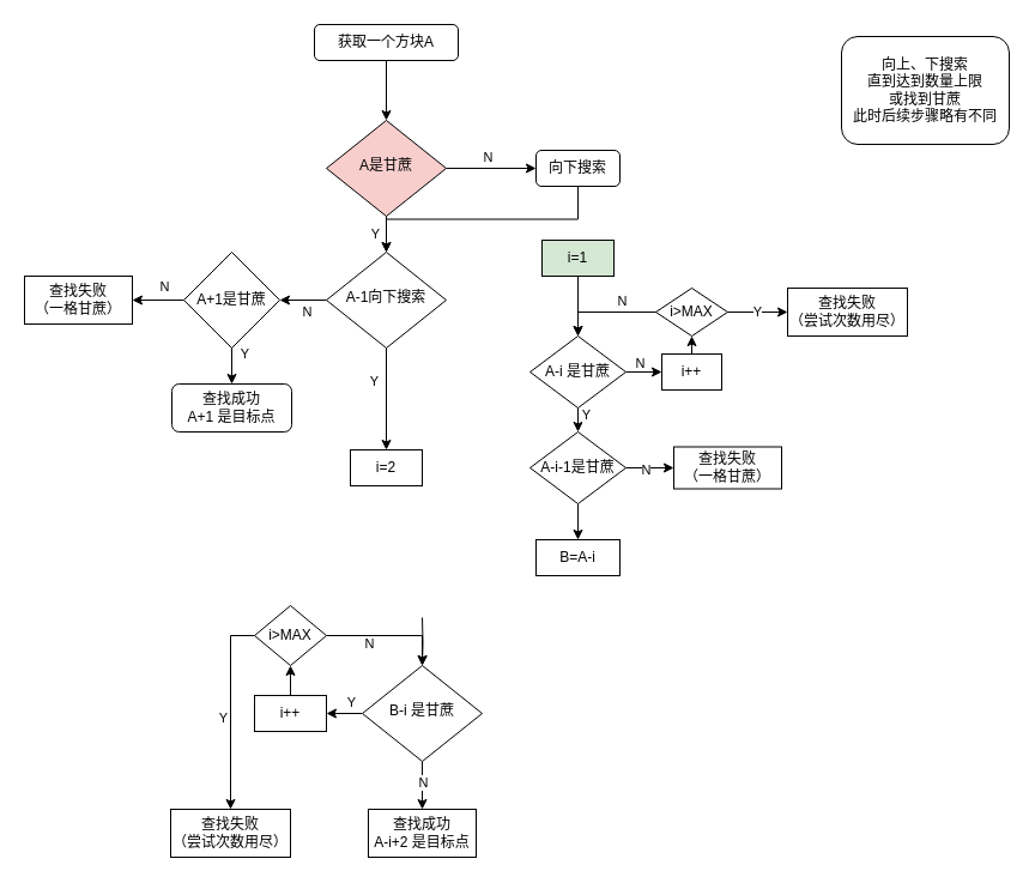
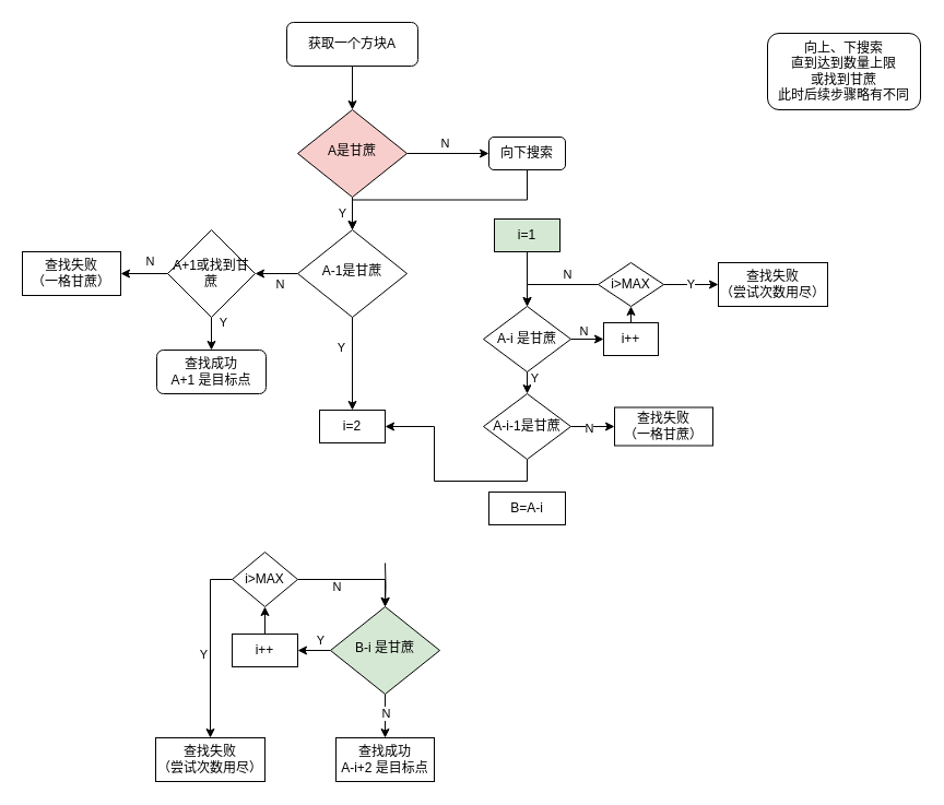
  <mxCell id="0" />
  <mxCell id="1" parent="0" />
  <mxCell id="2" style="edgeStyle=orthogonalEdgeStyle;rounded=0;orthogonalLoop=1;jettySize=auto;html=1;exitX=0.5;exitY=1;exitDx=0;exitDy=0;entryX=0.5;entryY=0;entryDx=0;entryDy=0;" edge="1" parent="1" source="3" target="8"><mxGeometry relative="1" as="geometry" /></mxCell>
- <mxCell id="3" value="获取一个方块A" style="rounded=1;whiteSpace=wrap;html=1;fontSize=12;glass=0;strokeWidth=1;shadow=0;" parent="1" vertex="1"><mxGeometry x="262" y="20" width="120" height="30" as="geometry" /></mxCell>
+ <mxCell id="3" value="获取一个方块A" style="rounded=1;whiteSpace=wrap;html=1;fontSize=12;glass=0;strokeWidth=1;shadow=0;" parent="1" vertex="1"><mxGeometry x="262" y="20" width="120" height="40" as="geometry" /></mxCell>
  <mxCell id="4" style="edgeStyle=orthogonalEdgeStyle;rounded=0;orthogonalLoop=1;jettySize=auto;html=1;exitX=0.5;exitY=1;exitDx=0;exitDy=0;entryX=0.5;entryY=0;entryDx=0;entryDy=0;" edge="1" parent="1" source="8" target="12"><mxGeometry relative="1" as="geometry" /></mxCell>
  <mxCell id="5" value="Y" style="edgeLabel;html=1;align=center;verticalAlign=middle;resizable=0;points=[];" vertex="1" connectable="0" parent="4"><mxGeometry x="-0.457" y="3" relative="1" as="geometry"><mxPoint x="-13" y="6" as="offset" /></mxGeometry></mxCell>
  <mxCell id="6" style="edgeStyle=orthogonalEdgeStyle;rounded=0;orthogonalLoop=1;jettySize=auto;html=1;exitX=1;exitY=0.5;exitDx=0;exitDy=0;entryX=0;entryY=0.5;entryDx=0;entryDy=0;" edge="1" parent="1" source="8" target="34"><mxGeometry relative="1" as="geometry"><mxPoint x="632" y="140" as="targetPoint" /></mxGeometry></mxCell>
  <mxCell id="7" value="N" style="edgeLabel;html=1;align=center;verticalAlign=middle;resizable=0;points=[];" vertex="1" connectable="0" parent="6"><mxGeometry x="-0.106" y="1" relative="1" as="geometry"><mxPoint y="-9" as="offset" /></mxGeometry></mxCell>
  <mxCell id="8" value="A是甘蔗" style="rhombus;whiteSpace=wrap;html=1;shadow=0;fontFamily=Helvetica;fontSize=12;align=center;strokeWidth=1;spacing=6;spacingTop=-4;fillColor=#f8cecc;" parent="1" vertex="1"><mxGeometry x="272" y="100" width="100" height="80" as="geometry" /></mxCell>
  <mxCell id="9" style="edgeStyle=orthogonalEdgeStyle;rounded=0;orthogonalLoop=1;jettySize=auto;html=1;exitX=0;exitY=0.5;exitDx=0;exitDy=0;" edge="1" parent="1" source="12" target="23"><mxGeometry relative="1" as="geometry"><mxPoint x="442" y="250" as="targetPoint" /></mxGeometry></mxCell>
  <mxCell id="10" value="N" style="edgeLabel;html=1;align=center;verticalAlign=middle;resizable=0;points=[];" vertex="1" connectable="0" parent="9"><mxGeometry x="-0.174" y="9" relative="1" as="geometry"><mxPoint as="offset" /></mxGeometry></mxCell>
  <mxCell id="11" value="Y" style="edgeStyle=orthogonalEdgeStyle;rounded=0;orthogonalLoop=1;jettySize=auto;html=1;exitX=0.5;exitY=1;exitDx=0;exitDy=0;entryX=0.5;entryY=0;entryDx=0;entryDy=0;" edge="1" parent="1" source="12" target="28"><mxGeometry x="-0.333" y="-10" relative="1" as="geometry"><mxPoint as="offset" /></mxGeometry></mxCell>
- <mxCell id="12" value="A-1向下搜索" style="rhombus;whiteSpace=wrap;html=1;shadow=0;fontFamily=Helvetica;fontSize=12;align=center;strokeWidth=1;spacing=6;spacingTop=-4;" parent="1" vertex="1"><mxGeometry x="272" y="210" width="100" height="80" as="geometry" /></mxCell>
+ <mxCell id="12" value="A-1是甘蔗" style="rhombus;whiteSpace=wrap;html=1;shadow=0;fontFamily=Helvetica;fontSize=12;align=center;strokeWidth=1;spacing=6;spacingTop=-4;" parent="1" vertex="1"><mxGeometry x="272" y="210" width="100" height="80" as="geometry" /></mxCell>
  <mxCell id="13" style="edgeStyle=orthogonalEdgeStyle;rounded=0;orthogonalLoop=1;jettySize=auto;html=1;exitX=0.5;exitY=1;exitDx=0;exitDy=0;" edge="1" parent="1" source="17" target="18"><mxGeometry relative="1" as="geometry"><mxPoint x="462" y="545" as="targetPoint" /><mxPoint x="352" y="595" as="sourcePoint" /></mxGeometry></mxCell>
  <mxCell id="14" value="N" style="edgeLabel;html=1;align=center;verticalAlign=middle;resizable=0;points=[];" vertex="1" connectable="0" parent="13"><mxGeometry x="-0.126" y="1" relative="1" as="geometry"><mxPoint x="-1" as="offset" /></mxGeometry></mxCell>
  <mxCell id="15" style="edgeStyle=orthogonalEdgeStyle;rounded=0;orthogonalLoop=1;jettySize=auto;html=1;exitX=0;exitY=0.5;exitDx=0;exitDy=0;entryX=1;entryY=0.5;entryDx=0;entryDy=0;" edge="1" parent="1" source="17" target="30"><mxGeometry relative="1" as="geometry"><mxPoint x="252" y="605" as="targetPoint" /></mxGeometry></mxCell>
  <mxCell id="16" value="Y" style="edgeLabel;html=1;align=center;verticalAlign=middle;resizable=0;points=[];" vertex="1" connectable="0" parent="15"><mxGeometry x="-0.337" relative="1" as="geometry"><mxPoint y="-10" as="offset" /></mxGeometry></mxCell>
- <mxCell id="17" value="B-i 是甘蔗" style="rhombus;whiteSpace=wrap;html=1;shadow=0;fontFamily=Helvetica;fontSize=12;align=center;strokeWidth=1;spacing=6;spacingTop=-4;" vertex="1" parent="1"><mxGeometry x="302" y="555" width="100" height="80" as="geometry" /></mxCell>
+ <mxCell id="17" value="B-i 是甘蔗" style="rhombus;whiteSpace=wrap;html=1;shadow=0;fontFamily=Helvetica;fontSize=12;align=center;strokeWidth=1;spacing=6;spacingTop=-4;fillColor=#d5e8d4;" vertex="1" parent="1"><mxGeometry x="302" y="555" width="100" height="80" as="geometry" /></mxCell>
  <mxCell id="18" value="查找成功&lt;br&gt;A-i+2 是目标点" style="rounded=0;whiteSpace=wrap;html=1;" vertex="1" parent="1"><mxGeometry x="307" y="675" width="90" height="40" as="geometry" /></mxCell>
  <mxCell id="19" style="edgeStyle=orthogonalEdgeStyle;rounded=0;orthogonalLoop=1;jettySize=auto;html=1;exitX=0.5;exitY=1;exitDx=0;exitDy=0;entryX=0.5;entryY=0;entryDx=0;entryDy=0;" edge="1" parent="1" source="23" target="26"><mxGeometry relative="1" as="geometry" /></mxCell>
  <mxCell id="20" value="Y" style="edgeLabel;html=1;align=center;verticalAlign=middle;resizable=0;points=[];" vertex="1" connectable="0" parent="19"><mxGeometry x="-0.431" relative="1" as="geometry"><mxPoint x="10" y="-5" as="offset" /></mxGeometry></mxCell>
  <mxCell id="21" style="edgeStyle=orthogonalEdgeStyle;rounded=0;orthogonalLoop=1;jettySize=auto;html=1;exitX=0;exitY=0.5;exitDx=0;exitDy=0;entryX=1;entryY=0.5;entryDx=0;entryDy=0;" edge="1" parent="1" source="23" target="24"><mxGeometry relative="1" as="geometry"><mxPoint x="303" y="250" as="targetPoint" /></mxGeometry></mxCell>
  <mxCell id="22" value="N" style="edgeLabel;html=1;align=center;verticalAlign=middle;resizable=0;points=[];" vertex="1" connectable="0" parent="21"><mxGeometry x="-0.203" y="-1" relative="1" as="geometry"><mxPoint y="-11" as="offset" /></mxGeometry></mxCell>
- <mxCell id="23" value="A+1是甘蔗" style="rhombus;whiteSpace=wrap;html=1;" vertex="1" parent="1"><mxGeometry x="153" y="210" width="80" height="80" as="geometry" /></mxCell>
+ <mxCell id="23" value="A+1或找到甘蔗" style="rhombus;whiteSpace=wrap;html=1;" vertex="1" parent="1"><mxGeometry x="153" y="210" width="80" height="80" as="geometry" /></mxCell>
  <mxCell id="24" value="查找失败&lt;br&gt;（一格甘蔗）" style="rounded=0;whiteSpace=wrap;html=1;" vertex="1" parent="1"><mxGeometry x="20" y="230" width="90" height="40" as="geometry" /></mxCell>
- <mxCell id="25" value="向上、下搜索&lt;br&gt;直到达到数量上限&lt;br&gt;或找到甘蔗&lt;br&gt;此时后续步骤略有不同" style="rounded=1;whiteSpace=wrap;html=1;" vertex="1" parent="1"><mxGeometry x="702" y="30" width="140" height="90" as="geometry" /></mxCell>
+ <mxCell id="25" value="向上、下搜索&lt;br&gt;直到达到数量上限&lt;br&gt;或找到甘蔗&lt;br&gt;此时后续步骤略有不同" style="rounded=1;whiteSpace=wrap;html=1;" vertex="1" parent="1"><mxGeometry x="702" y="30" width="140" height="70" as="geometry" /></mxCell>
  <mxCell id="26" value="查找成功&lt;br&gt;A+1 是目标点" style="whiteSpace=wrap;html=1;rounded=1;" vertex="1" parent="1"><mxGeometry x="143" y="320" width="100" height="40" as="geometry" /></mxCell>
  <mxCell id="27" style="edgeStyle=orthogonalEdgeStyle;rounded=0;orthogonalLoop=1;jettySize=auto;html=1;exitX=0.5;exitY=1;exitDx=0;exitDy=0;entryX=0.5;entryY=0;entryDx=0;entryDy=0;" edge="1" parent="1" target="17"><mxGeometry relative="1" as="geometry"><mxPoint x="352" y="515" as="sourcePoint" /></mxGeometry></mxCell>
  <mxCell id="28" value="i=2" style="rounded=0;whiteSpace=wrap;html=1;" vertex="1" parent="1"><mxGeometry x="292" y="375" width="60" height="30" as="geometry" /></mxCell>
  <mxCell id="29" style="edgeStyle=orthogonalEdgeStyle;rounded=0;orthogonalLoop=1;jettySize=auto;html=1;exitX=0.5;exitY=0;exitDx=0;exitDy=0;entryX=0.5;entryY=1;entryDx=0;entryDy=0;" edge="1" parent="1" source="30" target="39"><mxGeometry relative="1" as="geometry" /></mxCell>
  <mxCell id="30" value="i++" style="rounded=0;whiteSpace=wrap;html=1;" vertex="1" parent="1"><mxGeometry x="212" y="580" width="60" height="30" as="geometry" /></mxCell>
  <mxCell id="31" style="edgeStyle=orthogonalEdgeStyle;rounded=0;orthogonalLoop=1;jettySize=auto;html=1;exitX=0.5;exitY=1;exitDx=0;exitDy=0;entryX=0.5;entryY=0;entryDx=0;entryDy=0;" edge="1" parent="1" source="32" target="45"><mxGeometry relative="1" as="geometry"><mxPoint x="482" y="275" as="targetPoint" /></mxGeometry></mxCell>
  <mxCell id="32" value="i=1" style="whiteSpace=wrap;html=1;fillColor=#d5e8d4;" vertex="1" parent="1"><mxGeometry x="452" y="200" width="60" height="30" as="geometry" /></mxCell>
  <mxCell id="33" style="edgeStyle=orthogonalEdgeStyle;rounded=0;orthogonalLoop=1;jettySize=auto;html=1;exitX=0.5;exitY=1;exitDx=0;exitDy=0;" edge="1" parent="1" source="34" target="12"><mxGeometry relative="1" as="geometry" /></mxCell>
  <mxCell id="34" value="向下搜索" style="rounded=1;whiteSpace=wrap;html=1;" vertex="1" parent="1"><mxGeometry x="447" y="125" width="70" height="30" as="geometry" /></mxCell>
  <mxCell id="35" style="edgeStyle=orthogonalEdgeStyle;rounded=0;orthogonalLoop=1;jettySize=auto;html=1;exitX=1;exitY=0.5;exitDx=0;exitDy=0;entryX=0.5;entryY=0;entryDx=0;entryDy=0;" edge="1" parent="1" source="39" target="17"><mxGeometry relative="1" as="geometry" /></mxCell>
  <mxCell id="36" value="N" style="edgeLabel;html=1;align=center;verticalAlign=middle;resizable=0;points=[];" vertex="1" connectable="0" parent="35"><mxGeometry x="-0.341" y="-4" relative="1" as="geometry"><mxPoint y="2" as="offset" /></mxGeometry></mxCell>
  <mxCell id="37" style="edgeStyle=orthogonalEdgeStyle;rounded=0;orthogonalLoop=1;jettySize=auto;html=1;exitX=0;exitY=0.5;exitDx=0;exitDy=0;entryX=0.5;entryY=0;entryDx=0;entryDy=0;" edge="1" parent="1" source="39" target="40"><mxGeometry relative="1" as="geometry"><mxPoint x="182" y="685" as="targetPoint" /></mxGeometry></mxCell>
  <mxCell id="38" value="Y" style="edgeLabel;html=1;align=center;verticalAlign=middle;resizable=0;points=[];" vertex="1" connectable="0" parent="37"><mxGeometry x="-0.004" y="-3" relative="1" as="geometry"><mxPoint x="-4" y="6" as="offset" /></mxGeometry></mxCell>
  <mxCell id="39" value="i&amp;gt;MAX" style="rhombus;whiteSpace=wrap;html=1;" vertex="1" parent="1"><mxGeometry x="212" y="505" width="60" height="50" as="geometry" /></mxCell>
  <mxCell id="40" value="查找失败&lt;br style=&quot;border-color: var(--border-color);&quot;&gt;（尝试次数用尽）" style="rounded=0;whiteSpace=wrap;html=1;" vertex="1" parent="1"><mxGeometry x="142" y="675" width="100" height="40" as="geometry" /></mxCell>
  <mxCell id="41" style="edgeStyle=orthogonalEdgeStyle;rounded=0;orthogonalLoop=1;jettySize=auto;html=1;exitX=0.5;exitY=1;exitDx=0;exitDy=0;entryX=0.5;entryY=0;entryDx=0;entryDy=0;" edge="1" parent="1" target="57"><mxGeometry relative="1" as="geometry"><mxPoint x="482" y="365" as="targetPoint" /><mxPoint x="482" y="335" as="sourcePoint" /></mxGeometry></mxCell>
  <mxCell id="42" value="Y" style="edgeLabel;html=1;align=center;verticalAlign=middle;resizable=0;points=[];" vertex="1" connectable="0" parent="41"><mxGeometry x="-0.109" y="-1" relative="1" as="geometry"><mxPoint x="7" y="-1" as="offset" /></mxGeometry></mxCell>
  <mxCell id="43" style="edgeStyle=orthogonalEdgeStyle;rounded=0;orthogonalLoop=1;jettySize=auto;html=1;exitX=1;exitY=0.5;exitDx=0;exitDy=0;entryX=0;entryY=0.5;entryDx=0;entryDy=0;" edge="1" parent="1" source="45" target="47"><mxGeometry relative="1" as="geometry"><mxPoint x="562" y="305" as="targetPoint" /><mxPoint x="522" y="305" as="sourcePoint" /></mxGeometry></mxCell>
  <mxCell id="44" value="N" style="edgeLabel;html=1;align=center;verticalAlign=middle;resizable=0;points=[];" vertex="1" connectable="0" parent="43"><mxGeometry x="-0.184" y="3" relative="1" as="geometry"><mxPoint x="-1" y="-5" as="offset" /></mxGeometry></mxCell>
  <mxCell id="45" value="A-i 是甘蔗" style="rhombus;whiteSpace=wrap;html=1;" vertex="1" parent="1"><mxGeometry x="442" y="280" width="80" height="60" as="geometry" /></mxCell>
  <mxCell id="46" style="edgeStyle=orthogonalEdgeStyle;rounded=0;orthogonalLoop=1;jettySize=auto;html=1;exitX=0.5;exitY=0;exitDx=0;exitDy=0;entryX=0.5;entryY=1;entryDx=0;entryDy=0;" edge="1" parent="1" source="47" target="51"><mxGeometry relative="1" as="geometry" /></mxCell>
  <mxCell id="47" value="i++" style="rounded=0;whiteSpace=wrap;html=1;" vertex="1" parent="1"><mxGeometry x="552" y="295" width="50" height="30" as="geometry" /></mxCell>
  <mxCell id="48" style="edgeStyle=orthogonalEdgeStyle;rounded=0;orthogonalLoop=1;jettySize=auto;html=1;exitX=0;exitY=0.5;exitDx=0;exitDy=0;entryX=0.5;entryY=0;entryDx=0;entryDy=0;" edge="1" parent="1" source="51" target="45"><mxGeometry relative="1" as="geometry"><mxPoint x="482" y="275" as="targetPoint" /><Array as="points" /></mxGeometry></mxCell>
  <mxCell id="49" value="N" style="edgeLabel;html=1;align=center;verticalAlign=middle;resizable=0;points=[];" vertex="1" connectable="0" parent="48"><mxGeometry x="-0.176" y="-1" relative="1" as="geometry"><mxPoint x="6" y="-9" as="offset" /></mxGeometry></mxCell>
  <mxCell id="50" value="Y" style="edgeStyle=orthogonalEdgeStyle;rounded=0;orthogonalLoop=1;jettySize=auto;html=1;exitX=1;exitY=0.5;exitDx=0;exitDy=0;entryX=0;entryY=0.5;entryDx=0;entryDy=0;" edge="1" parent="1" source="51" target="52"><mxGeometry relative="1" as="geometry"><mxPoint x="677" y="250" as="targetPoint" /></mxGeometry></mxCell>
  <mxCell id="51" value="i&amp;gt;MAX" style="rhombus;whiteSpace=wrap;html=1;" vertex="1" parent="1"><mxGeometry x="547" y="240" width="60" height="40" as="geometry" /></mxCell>
  <mxCell id="52" value="查找失败&lt;br&gt;（尝试次数用尽）" style="rounded=0;whiteSpace=wrap;html=1;" vertex="1" parent="1"><mxGeometry x="657" y="240" width="100" height="40" as="geometry" /></mxCell>
  <mxCell id="53" value="B=A-i" style="rounded=0;whiteSpace=wrap;html=1;" vertex="1" parent="1"><mxGeometry x="447" y="450" width="70" height="30" as="geometry" /></mxCell>
  <mxCell id="54" style="edgeStyle=orthogonalEdgeStyle;rounded=0;orthogonalLoop=1;jettySize=auto;html=1;exitX=1;exitY=0.5;exitDx=0;exitDy=0;" edge="1" parent="1" source="57" target="58"><mxGeometry relative="1" as="geometry"><mxPoint x="612" y="465" as="targetPoint" /><mxPoint x="527" y="470" as="sourcePoint" /></mxGeometry></mxCell>
  <mxCell id="55" value="N" style="edgeLabel;html=1;align=center;verticalAlign=middle;resizable=0;points=[];" vertex="1" connectable="0" parent="54"><mxGeometry x="-0.188" y="-1" relative="1" as="geometry"><mxPoint as="offset" /></mxGeometry></mxCell>
- <mxCell id="56" style="edgeStyle=orthogonalEdgeStyle;rounded=0;orthogonalLoop=1;jettySize=auto;html=1;exitX=0.5;exitY=1;exitDx=0;exitDy=0;entryX=0.5;entryY=0;entryDx=0;entryDy=0;" edge="1" parent="1" source="57" target="53"><mxGeometry relative="1" as="geometry" /></mxCell>
+ <mxCell id="56" style="edgeStyle=orthogonalEdgeStyle;rounded=0;orthogonalLoop=1;jettySize=auto;html=1;exitX=0.5;exitY=1;exitDx=0;exitDy=0;" edge="1" parent="1" source="57" target="28"><mxGeometry relative="1" as="geometry" /></mxCell>
  <mxCell id="57" value="A-i-1是甘蔗" style="rhombus;whiteSpace=wrap;html=1;" vertex="1" parent="1"><mxGeometry x="442" y="360" width="80" height="60" as="geometry" /></mxCell>
  <mxCell id="58" value="查找失败&lt;br&gt;（一格甘蔗）" style="rounded=0;whiteSpace=wrap;html=1;" vertex="1" parent="1"><mxGeometry x="562" y="372.5" width="90" height="35" as="geometry" /></mxCell>
